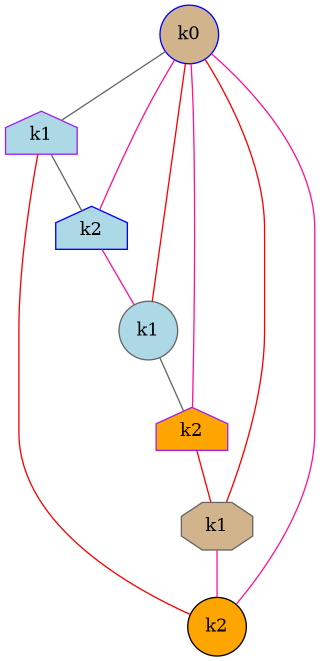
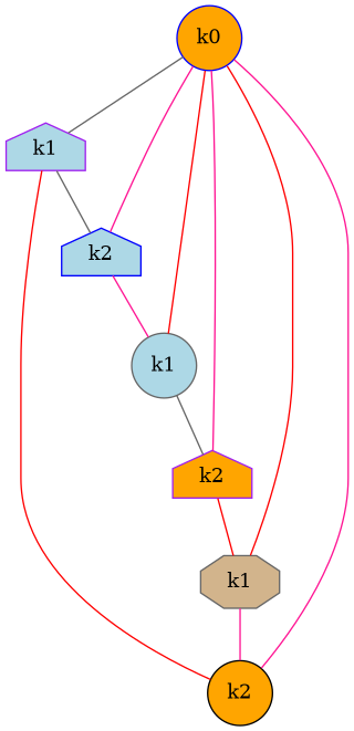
  graph {
    fontname="DejaVu Serif"
    node [shape=circle style=filled fillcolor=lightblue color=blue fontname="DejaVu Serif"]
    edge [color=deeppink fontname="DejaVu Serif"]
-   n1 [label=k0 fillcolor=tan]
+   n1 [label=k0 fillcolor=orange]
    n2 [label=k1 shape=house color=purple]
    n3 [label=k2 shape=house]
    n4 [label=k1 color=gray40]
    n5 [label=k2 shape=house fillcolor=orange color=purple]
    n6 [label=k1 shape=octagon fillcolor=tan color=gray40]
    n7 [label=k2 fillcolor=orange color=black]
    n1 -- n2 [color=gray40]
    n1 -- n3
    n1 -- n4 [color=red]
    n1 -- n5
    n1 -- n6 [color=red]
    n1 -- n7
    n2 -- n3 [color=gray40]
    n2 -- n7 [color=red]
    n3 -- n4
    n4 -- n5 [color=gray40]
    n5 -- n6 [color=red]
    n6 -- n7
  }
